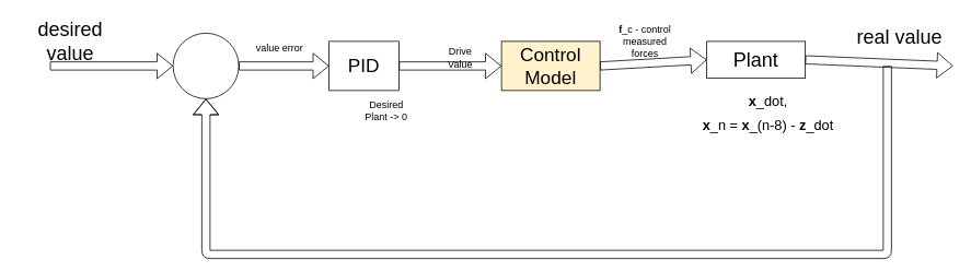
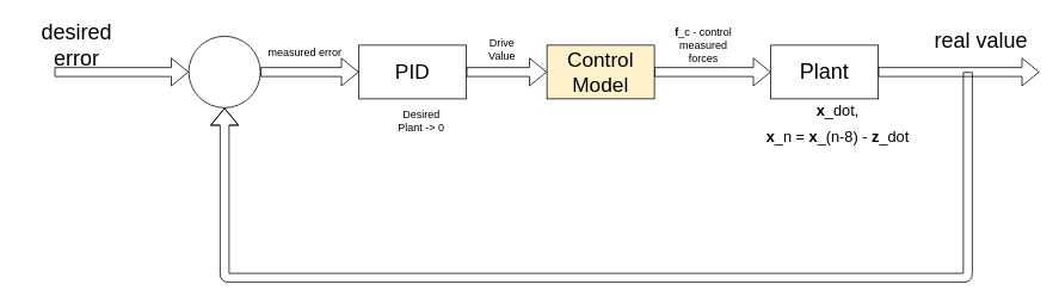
  <mxCell id="0" />
  <mxCell id="1" parent="0" />
  <mxCell id="2" value="" style="ellipse;whiteSpace=wrap;html=1;aspect=fixed;" parent="1" vertex="1"><mxGeometry x="210" y="40" width="80" height="80" as="geometry" /></mxCell>
  <mxCell id="3" value="" style="shape=flexArrow;endArrow=classic;html=1;entryX=0;entryY=0.5;entryDx=0;entryDy=0;" parent="1" target="2" edge="1"><mxGeometry width="50" height="50" relative="1" as="geometry"><mxPoint x="60" y="80" as="sourcePoint" /><mxPoint x="610" y="180" as="targetPoint" /></mxGeometry></mxCell>
  <mxCell id="4" value="" style="shape=flexArrow;endArrow=classic;html=1;exitX=1;exitY=0.5;exitDx=0;exitDy=0;entryX=0;entryY=0.5;entryDx=0;entryDy=0;" parent="1" source="2" target="5" edge="1"><mxGeometry width="50" height="50" relative="1" as="geometry"><mxPoint x="620" y="200" as="sourcePoint" /><mxPoint x="360" y="80" as="targetPoint" /></mxGeometry></mxCell>
- <mxCell id="5" value="&lt;font style=&quot;font-size: 23px;&quot;&gt;PID&lt;/font&gt;" style="rounded=0;whiteSpace=wrap;html=1;" parent="1" vertex="1"><mxGeometry x="400" y="50" width="85" height="60" as="geometry" /></mxCell>
+ <mxCell id="5" value="&lt;font style=&quot;font-size: 23px;&quot;&gt;PID&lt;/font&gt;" style="rounded=0;whiteSpace=wrap;html=1;" parent="1" vertex="1"><mxGeometry x="400" y="50" width="120" height="60" as="geometry" /></mxCell>
  <mxCell id="6" value="" style="shape=flexArrow;endArrow=classic;html=1;fontSize=23;exitX=1;exitY=0.5;exitDx=0;exitDy=0;entryX=0;entryY=0.5;entryDx=0;entryDy=0;" parent="1" source="5" target="7" edge="1"><mxGeometry width="50" height="50" relative="1" as="geometry"><mxPoint x="520" y="100" as="sourcePoint" /><mxPoint x="560" y="80" as="targetPoint" /></mxGeometry></mxCell>
  <mxCell id="7" value="Control Model" style="rounded=0;whiteSpace=wrap;html=1;fontSize=23;fillColor=#fff2cc;" parent="1" vertex="1"><mxGeometry x="610" y="50" width="120" height="60" as="geometry" /></mxCell>
- <mxCell id="8" value="&lt;font style=&quot;font-size: 12px;&quot;&gt;value error&lt;/font&gt;" style="text;html=1;strokeColor=none;fillColor=none;align=center;verticalAlign=middle;whiteSpace=wrap;rounded=0;fontSize=23;" parent="1" vertex="1"><mxGeometry x="290" y="40" width="100" height="30" as="geometry" /></mxCell>
+ <mxCell id="8" value="&lt;font style=&quot;font-size: 12px;&quot;&gt;measured error&lt;/font&gt;" style="text;html=1;strokeColor=none;fillColor=none;align=center;verticalAlign=middle;whiteSpace=wrap;rounded=0;fontSize=23;" parent="1" vertex="1"><mxGeometry x="290" y="40" width="100" height="30" as="geometry" /></mxCell>
  <mxCell id="9" value="Desired Plant -&amp;gt; 0" style="text;html=1;strokeColor=none;fillColor=none;align=center;verticalAlign=middle;whiteSpace=wrap;rounded=0;fontSize=12;" parent="1" vertex="1"><mxGeometry x="440" y="120" width="60" height="30" as="geometry" /></mxCell>
- <mxCell id="10" value="Drive Value" style="text;html=1;strokeColor=none;fillColor=none;align=center;verticalAlign=middle;whiteSpace=wrap;rounded=0;fontSize=12;" parent="1" vertex="1"><mxGeometry x="530" y="55" width="60" height="30" as="geometry" /></mxCell>
+ <mxCell id="10" value="Drive Value" style="text;html=1;strokeColor=none;fillColor=none;align=center;verticalAlign=middle;whiteSpace=wrap;rounded=0;fontSize=12;" parent="1" vertex="1"><mxGeometry x="530" y="40" width="60" height="30" as="geometry" /></mxCell>
  <mxCell id="11" value="" style="shape=flexArrow;endArrow=classic;html=1;fontSize=12;exitX=1;exitY=0.5;exitDx=0;exitDy=0;entryX=0;entryY=0.5;entryDx=0;entryDy=0;" parent="1" source="7" target="13" edge="1"><mxGeometry width="50" height="50" relative="1" as="geometry"><mxPoint x="770" y="100" as="sourcePoint" /><mxPoint x="820" y="80" as="targetPoint" /></mxGeometry></mxCell>
  <mxCell id="12" value="&lt;b&gt;f&lt;/b&gt;_c - control measured forces" style="text;html=1;strokeColor=none;fillColor=none;align=center;verticalAlign=middle;whiteSpace=wrap;rounded=0;fontSize=12;" parent="1" vertex="1"><mxGeometry x="740" y="29" width="90" height="41" as="geometry" /></mxCell>
- <mxCell id="13" value="&lt;font style=&quot;font-size: 24px;&quot;&gt;Plant&lt;/font&gt;" style="rounded=0;whiteSpace=wrap;html=1;fontSize=12;" parent="1" vertex="1"><mxGeometry x="860" y="50" width="120" height="45" as="geometry" /></mxCell>
+ <mxCell id="13" value="&lt;font style=&quot;font-size: 24px;&quot;&gt;Plant&lt;/font&gt;" style="rounded=0;whiteSpace=wrap;html=1;fontSize=12;" parent="1" vertex="1"><mxGeometry x="860" y="50" width="120" height="60" as="geometry" /></mxCell>
  <mxCell id="14" value="" style="shape=flexArrow;endArrow=classic;html=1;fontSize=24;exitX=1;exitY=0.5;exitDx=0;exitDy=0;" parent="1" source="13" edge="1"><mxGeometry width="50" height="50" relative="1" as="geometry"><mxPoint x="1040" y="110" as="sourcePoint" /><mxPoint x="1160" y="80" as="targetPoint" /></mxGeometry></mxCell>
  <mxCell id="15" value="real value" style="text;html=1;strokeColor=none;fillColor=none;align=center;verticalAlign=middle;whiteSpace=wrap;rounded=0;fontSize=24;" parent="1" vertex="1"><mxGeometry x="1030" y="20" width="130" height="50" as="geometry" /></mxCell>
- <mxCell id="16" value="desired value" style="text;html=1;strokeColor=none;fillColor=none;align=center;verticalAlign=middle;whiteSpace=wrap;rounded=0;fontSize=24;" parent="1" vertex="1"><mxGeometry x="20" y="24.5" width="130" height="50" as="geometry" /></mxCell>
+ <mxCell id="16" value="desired error" style="text;html=1;strokeColor=none;fillColor=none;align=center;verticalAlign=middle;whiteSpace=wrap;rounded=0;fontSize=24;" parent="1" vertex="1"><mxGeometry x="20" y="24.5" width="130" height="50" as="geometry" /></mxCell>
  <mxCell id="17" value="" style="shape=flexArrow;endArrow=classic;html=1;fontSize=24;entryX=0.5;entryY=1;entryDx=0;entryDy=0;" parent="1" target="2" edge="1"><mxGeometry width="50" height="50" relative="1" as="geometry"><mxPoint x="1080" y="80" as="sourcePoint" /><mxPoint x="1190" y="380" as="targetPoint" /><Array as="points"><mxPoint x="1080" y="310" /><mxPoint x="250" y="310" /></Array></mxGeometry></mxCell>
  <mxCell id="18" value="&lt;font style=&quot;font-size: 17px;&quot;&gt;&lt;b&gt;x&lt;/b&gt;_dot,&lt;br&gt;&lt;b&gt;x&lt;/b&gt;_n = &lt;b&gt;x&lt;/b&gt;_(n-8) - &lt;b&gt;z&lt;/b&gt;_dot&lt;br&gt;&lt;/font&gt;" style="text;html=1;strokeColor=none;fillColor=none;align=center;verticalAlign=middle;whiteSpace=wrap;rounded=0;fontSize=24;" parent="1" vertex="1"><mxGeometry x="830" y="120" width="210" height="30" as="geometry" /></mxCell>
